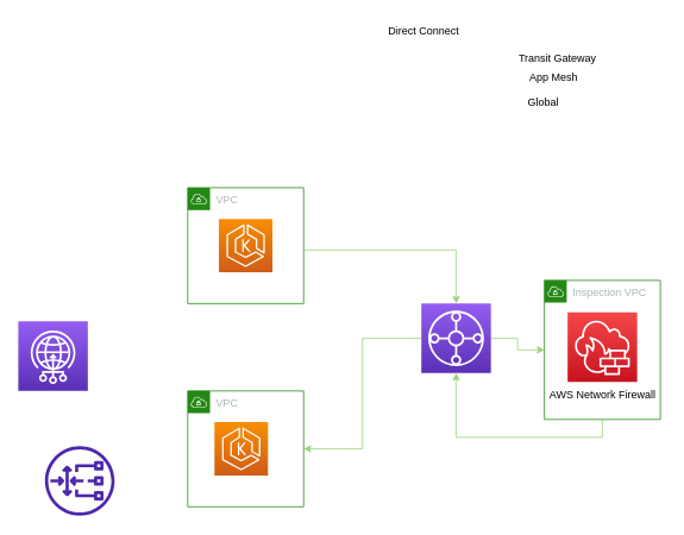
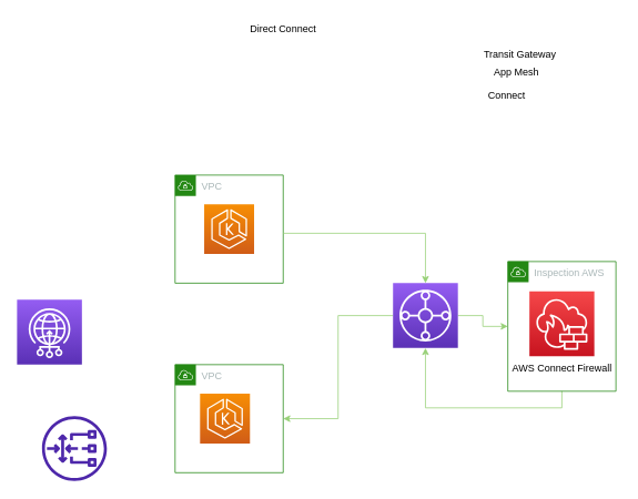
  <mxCell id="0" />
  <mxCell id="1" parent="0" />
  <mxCell id="2" value="Transit Gateway" style="text;html=1;strokeColor=none;fillColor=none;align=center;verticalAlign=middle;whiteSpace=wrap;rounded=0;" parent="1" vertex="1"><mxGeometry x="550" y="50" width="150" height="30" as="geometry" /></mxCell>
- <mxCell id="3" value="Direct Connect" style="text;html=1;strokeColor=none;fillColor=none;align=center;verticalAlign=middle;whiteSpace=wrap;rounded=0;" parent="1" vertex="1"><mxGeometry x="420" y="20" width="110" height="30" as="geometry" /></mxCell>
+ <mxCell id="3" value="Direct Connect" style="text;html=1;strokeColor=none;fillColor=none;align=center;verticalAlign=middle;whiteSpace=wrap;rounded=0;" parent="1" vertex="1"><mxGeometry x="285" y="20" width="110" height="30" as="geometry" /></mxCell>
  <mxCell id="4" value="App Mesh" style="text;html=1;align=center;verticalAlign=middle;resizable=0;points=[];autosize=1;strokeColor=none;fillColor=none;" parent="1" vertex="1"><mxGeometry x="580" y="71" width="80" height="30" as="geometry" /></mxCell>
  <mxCell id="5" style="edgeStyle=orthogonalEdgeStyle;rounded=0;orthogonalLoop=1;jettySize=auto;html=1;strokeColor=#97D077;" edge="1" parent="1" source="7" target="17"><mxGeometry relative="1" as="geometry" /></mxCell>
  <mxCell id="6" style="edgeStyle=orthogonalEdgeStyle;rounded=0;orthogonalLoop=1;jettySize=auto;html=1;entryX=1;entryY=0.5;entryDx=0;entryDy=0;strokeColor=#97D077;" edge="1" parent="1" source="7" target="13"><mxGeometry relative="1" as="geometry" /></mxCell>
  <mxCell id="7" value="" style="sketch=0;points=[[0,0,0],[0.25,0,0],[0.5,0,0],[0.75,0,0],[1,0,0],[0,1,0],[0.25,1,0],[0.5,1,0],[0.75,1,0],[1,1,0],[0,0.25,0],[0,0.5,0],[0,0.75,0],[1,0.25,0],[1,0.5,0],[1,0.75,0]];outlineConnect=0;fontColor=#232F3E;gradientColor=#945DF2;gradientDirection=north;fillColor=#5A30B5;strokeColor=#ffffff;dashed=0;verticalLabelPosition=bottom;verticalAlign=top;align=center;html=1;fontSize=12;fontStyle=0;aspect=fixed;shape=mxgraph.aws4.resourceIcon;resIcon=mxgraph.aws4.transit_gateway;" parent="1" vertex="1"><mxGeometry x="472" y="340" width="78" height="78" as="geometry" /></mxCell>
- <mxCell id="8" value="Global&amp;nbsp;" style="text;html=1;align=center;verticalAlign=middle;resizable=0;points=[];autosize=1;strokeColor=none;fillColor=none;" parent="1" vertex="1"><mxGeometry x="580" y="100" width="60" height="30" as="geometry" /></mxCell>
+ <mxCell id="8" value="Connect&amp;nbsp;" style="text;html=1;align=center;verticalAlign=middle;resizable=0;points=[];autosize=1;strokeColor=none;fillColor=none;" parent="1" vertex="1"><mxGeometry x="580" y="100" width="60" height="30" as="geometry" /></mxCell>
  <mxCell id="9" value="" style="sketch=0;outlineConnect=0;fontColor=#232F3E;gradientColor=none;fillColor=#4D27AA;strokeColor=none;dashed=0;verticalLabelPosition=bottom;verticalAlign=top;align=center;html=1;fontSize=12;fontStyle=0;aspect=fixed;pointerEvents=1;shape=mxgraph.aws4.gateway_load_balancer;" vertex="1" parent="1"><mxGeometry x="50" y="500" width="78" height="78" as="geometry" /></mxCell>
  <mxCell id="10" value="" style="sketch=0;points=[[0,0,0],[0.25,0,0],[0.5,0,0],[0.75,0,0],[1,0,0],[0,1,0],[0.25,1,0],[0.5,1,0],[0.75,1,0],[1,1,0],[0,0.25,0],[0,0.5,0],[0,0.75,0],[1,0.25,0],[1,0.5,0],[1,0.75,0]];outlineConnect=0;fontColor=#232F3E;gradientColor=#945DF2;gradientDirection=north;fillColor=#5A30B5;strokeColor=#ffffff;dashed=0;verticalLabelPosition=bottom;verticalAlign=top;align=center;html=1;fontSize=12;fontStyle=0;aspect=fixed;shape=mxgraph.aws4.resourceIcon;resIcon=mxgraph.aws4.global_accelerator;" vertex="1" parent="1"><mxGeometry x="20" y="360" width="78" height="78" as="geometry" /></mxCell>
  <mxCell id="11" value="VPC" style="points=[[0,0],[0.25,0],[0.5,0],[0.75,0],[1,0],[1,0.25],[1,0.5],[1,0.75],[1,1],[0.75,1],[0.5,1],[0.25,1],[0,1],[0,0.75],[0,0.5],[0,0.25]];outlineConnect=0;gradientColor=none;html=1;whiteSpace=wrap;fontSize=12;fontStyle=0;container=1;pointerEvents=0;collapsible=0;recursiveResize=0;shape=mxgraph.aws4.group;grIcon=mxgraph.aws4.group_vpc;strokeColor=#248814;fillColor=none;verticalAlign=top;align=left;spacingLeft=30;fontColor=#AAB7B8;dashed=0;" vertex="1" parent="1"><mxGeometry x="210" y="210" width="130" height="130" as="geometry" /></mxCell>
  <mxCell id="12" value="" style="sketch=0;points=[[0,0,0],[0.25,0,0],[0.5,0,0],[0.75,0,0],[1,0,0],[0,1,0],[0.25,1,0],[0.5,1,0],[0.75,1,0],[1,1,0],[0,0.25,0],[0,0.5,0],[0,0.75,0],[1,0.25,0],[1,0.5,0],[1,0.75,0]];outlineConnect=0;fontColor=#232F3E;gradientColor=#F78E04;gradientDirection=north;fillColor=#D05C17;strokeColor=#ffffff;dashed=0;verticalLabelPosition=bottom;verticalAlign=top;align=center;html=1;fontSize=12;fontStyle=0;aspect=fixed;shape=mxgraph.aws4.resourceIcon;resIcon=mxgraph.aws4.eks;" vertex="1" parent="11"><mxGeometry x="35" y="35" width="60" height="60" as="geometry" /></mxCell>
  <mxCell id="13" value="VPC" style="points=[[0,0],[0.25,0],[0.5,0],[0.75,0],[1,0],[1,0.25],[1,0.5],[1,0.75],[1,1],[0.75,1],[0.5,1],[0.25,1],[0,1],[0,0.75],[0,0.5],[0,0.25]];outlineConnect=0;gradientColor=none;html=1;whiteSpace=wrap;fontSize=12;fontStyle=0;container=1;pointerEvents=0;collapsible=0;recursiveResize=0;shape=mxgraph.aws4.group;grIcon=mxgraph.aws4.group_vpc;strokeColor=#248814;fillColor=none;verticalAlign=top;align=left;spacingLeft=30;fontColor=#AAB7B8;dashed=0;" vertex="1" parent="1"><mxGeometry x="210" y="438" width="130" height="130" as="geometry" /></mxCell>
  <mxCell id="14" value="" style="sketch=0;points=[[0,0,0],[0.25,0,0],[0.5,0,0],[0.75,0,0],[1,0,0],[0,1,0],[0.25,1,0],[0.5,1,0],[0.75,1,0],[1,1,0],[0,0.25,0],[0,0.5,0],[0,0.75,0],[1,0.25,0],[1,0.5,0],[1,0.75,0]];outlineConnect=0;fontColor=#232F3E;gradientColor=#F78E04;gradientDirection=north;fillColor=#D05C17;strokeColor=#ffffff;dashed=0;verticalLabelPosition=bottom;verticalAlign=top;align=center;html=1;fontSize=12;fontStyle=0;aspect=fixed;shape=mxgraph.aws4.resourceIcon;resIcon=mxgraph.aws4.eks;" vertex="1" parent="13"><mxGeometry x="30" y="35" width="60" height="60" as="geometry" /></mxCell>
  <mxCell id="15" value="" style="endArrow=classic;html=1;rounded=0;strokeColor=#97D077;entryX=0.5;entryY=0;entryDx=0;entryDy=0;entryPerimeter=0;" edge="1" parent="1" target="7"><mxGeometry width="50" height="50" relative="1" as="geometry"><mxPoint x="340" y="280" as="sourcePoint" /><mxPoint x="390" y="230" as="targetPoint" /><Array as="points"><mxPoint x="511" y="280" /></Array></mxGeometry></mxCell>
  <mxCell id="16" style="edgeStyle=orthogonalEdgeStyle;rounded=0;orthogonalLoop=1;jettySize=auto;html=1;entryX=0.5;entryY=1;entryDx=0;entryDy=0;entryPerimeter=0;strokeColor=#97D077;exitX=0.5;exitY=1;exitDx=0;exitDy=0;" edge="1" parent="1" source="17" target="7"><mxGeometry relative="1" as="geometry" /></mxCell>
- <mxCell id="17" value="Inspection VPC" style="points=[[0,0],[0.25,0],[0.5,0],[0.75,0],[1,0],[1,0.25],[1,0.5],[1,0.75],[1,1],[0.75,1],[0.5,1],[0.25,1],[0,1],[0,0.75],[0,0.5],[0,0.25]];outlineConnect=0;gradientColor=none;html=1;whiteSpace=wrap;fontSize=12;fontStyle=0;container=1;pointerEvents=0;collapsible=0;recursiveResize=0;shape=mxgraph.aws4.group;grIcon=mxgraph.aws4.group_vpc;strokeColor=#248814;fillColor=none;verticalAlign=top;align=left;spacingLeft=30;fontColor=#AAB7B8;dashed=0;" vertex="1" parent="1"><mxGeometry x="610" y="314" width="130" height="156" as="geometry" /></mxCell>
+ <mxCell id="17" value="Inspection AWS" style="points=[[0,0],[0.25,0],[0.5,0],[0.75,0],[1,0],[1,0.25],[1,0.5],[1,0.75],[1,1],[0.75,1],[0.5,1],[0.25,1],[0,1],[0,0.75],[0,0.5],[0,0.25]];outlineConnect=0;gradientColor=none;html=1;whiteSpace=wrap;fontSize=12;fontStyle=0;container=1;pointerEvents=0;collapsible=0;recursiveResize=0;shape=mxgraph.aws4.group;grIcon=mxgraph.aws4.group_vpc;strokeColor=#248814;fillColor=none;verticalAlign=top;align=left;spacingLeft=30;fontColor=#AAB7B8;dashed=0;" vertex="1" parent="1"><mxGeometry x="610" y="314" width="130" height="156" as="geometry" /></mxCell>
  <mxCell id="18" value="" style="sketch=0;points=[[0,0,0],[0.25,0,0],[0.5,0,0],[0.75,0,0],[1,0,0],[0,1,0],[0.25,1,0],[0.5,1,0],[0.75,1,0],[1,1,0],[0,0.25,0],[0,0.5,0],[0,0.75,0],[1,0.25,0],[1,0.5,0],[1,0.75,0]];outlineConnect=0;fontColor=#232F3E;gradientColor=#F54749;gradientDirection=north;fillColor=#C7131F;strokeColor=#ffffff;dashed=0;verticalLabelPosition=bottom;verticalAlign=top;align=center;html=1;fontSize=12;fontStyle=0;aspect=fixed;shape=mxgraph.aws4.resourceIcon;resIcon=mxgraph.aws4.network_firewall;" vertex="1" parent="17"><mxGeometry x="26" y="36" width="78" height="78" as="geometry" /></mxCell>
- <mxCell id="19" value="AWS Network Firewall" style="text;html=1;align=center;verticalAlign=middle;resizable=0;points=[];autosize=1;strokeColor=none;fillColor=none;" vertex="1" parent="17"><mxGeometry x="-5" y="114" width="140" height="30" as="geometry" /></mxCell>
+ <mxCell id="19" value="AWS Connect Firewall" style="text;html=1;align=center;verticalAlign=middle;resizable=0;points=[];autosize=1;strokeColor=none;fillColor=none;" vertex="1" parent="17"><mxGeometry x="-5" y="114" width="140" height="30" as="geometry" /></mxCell>
